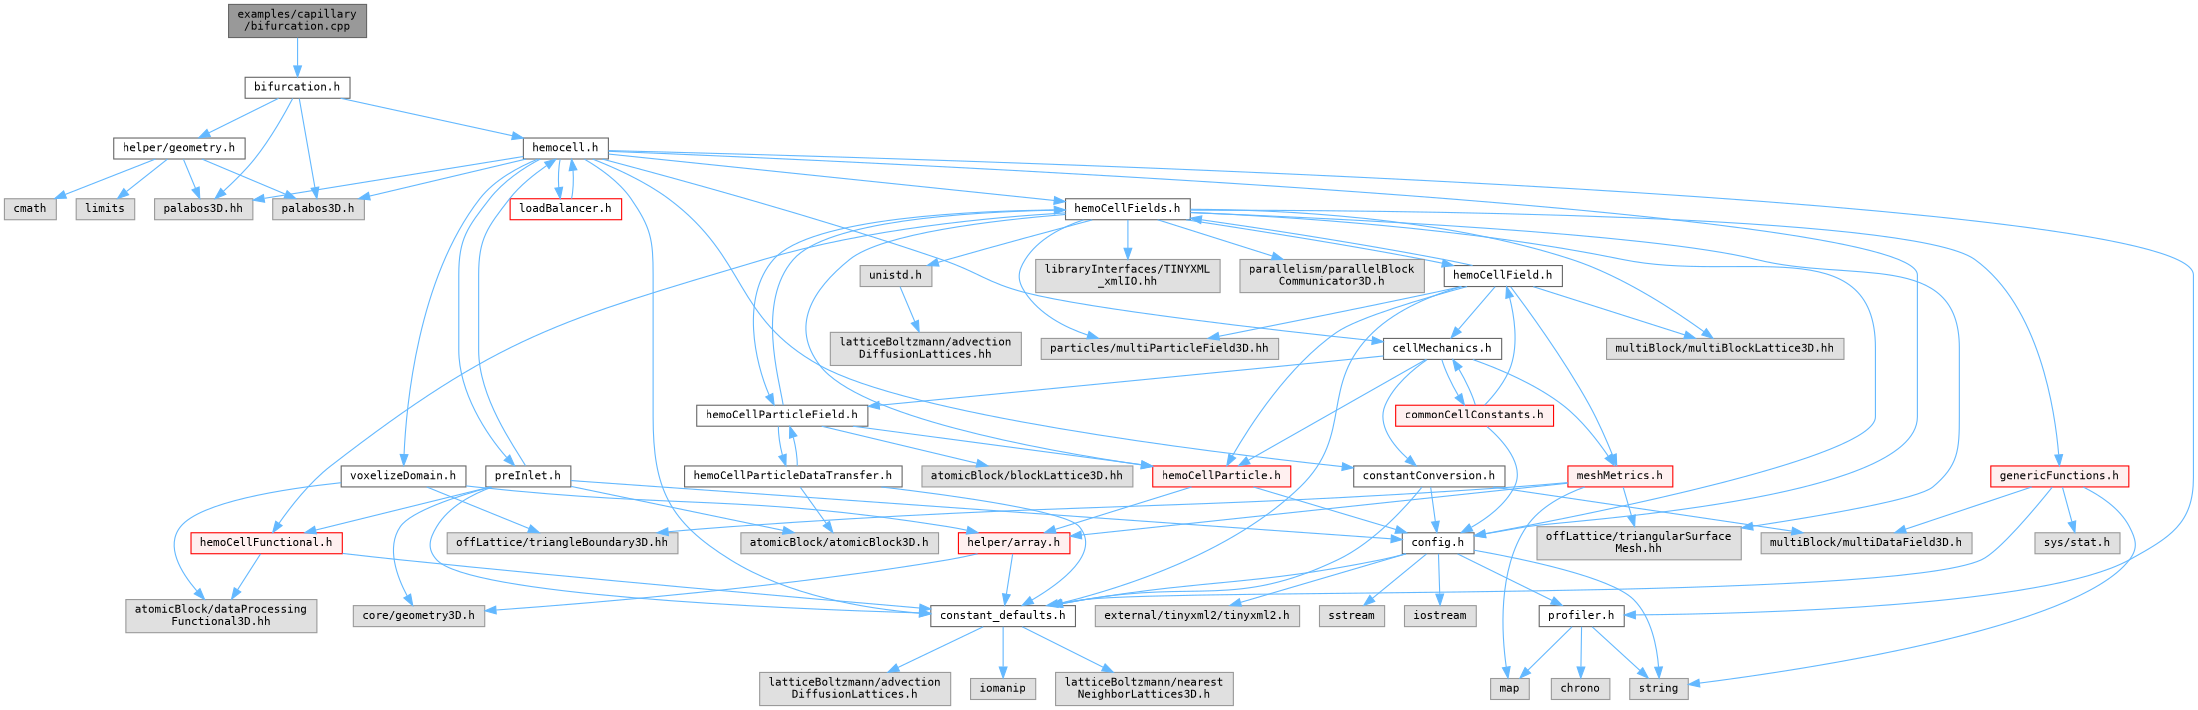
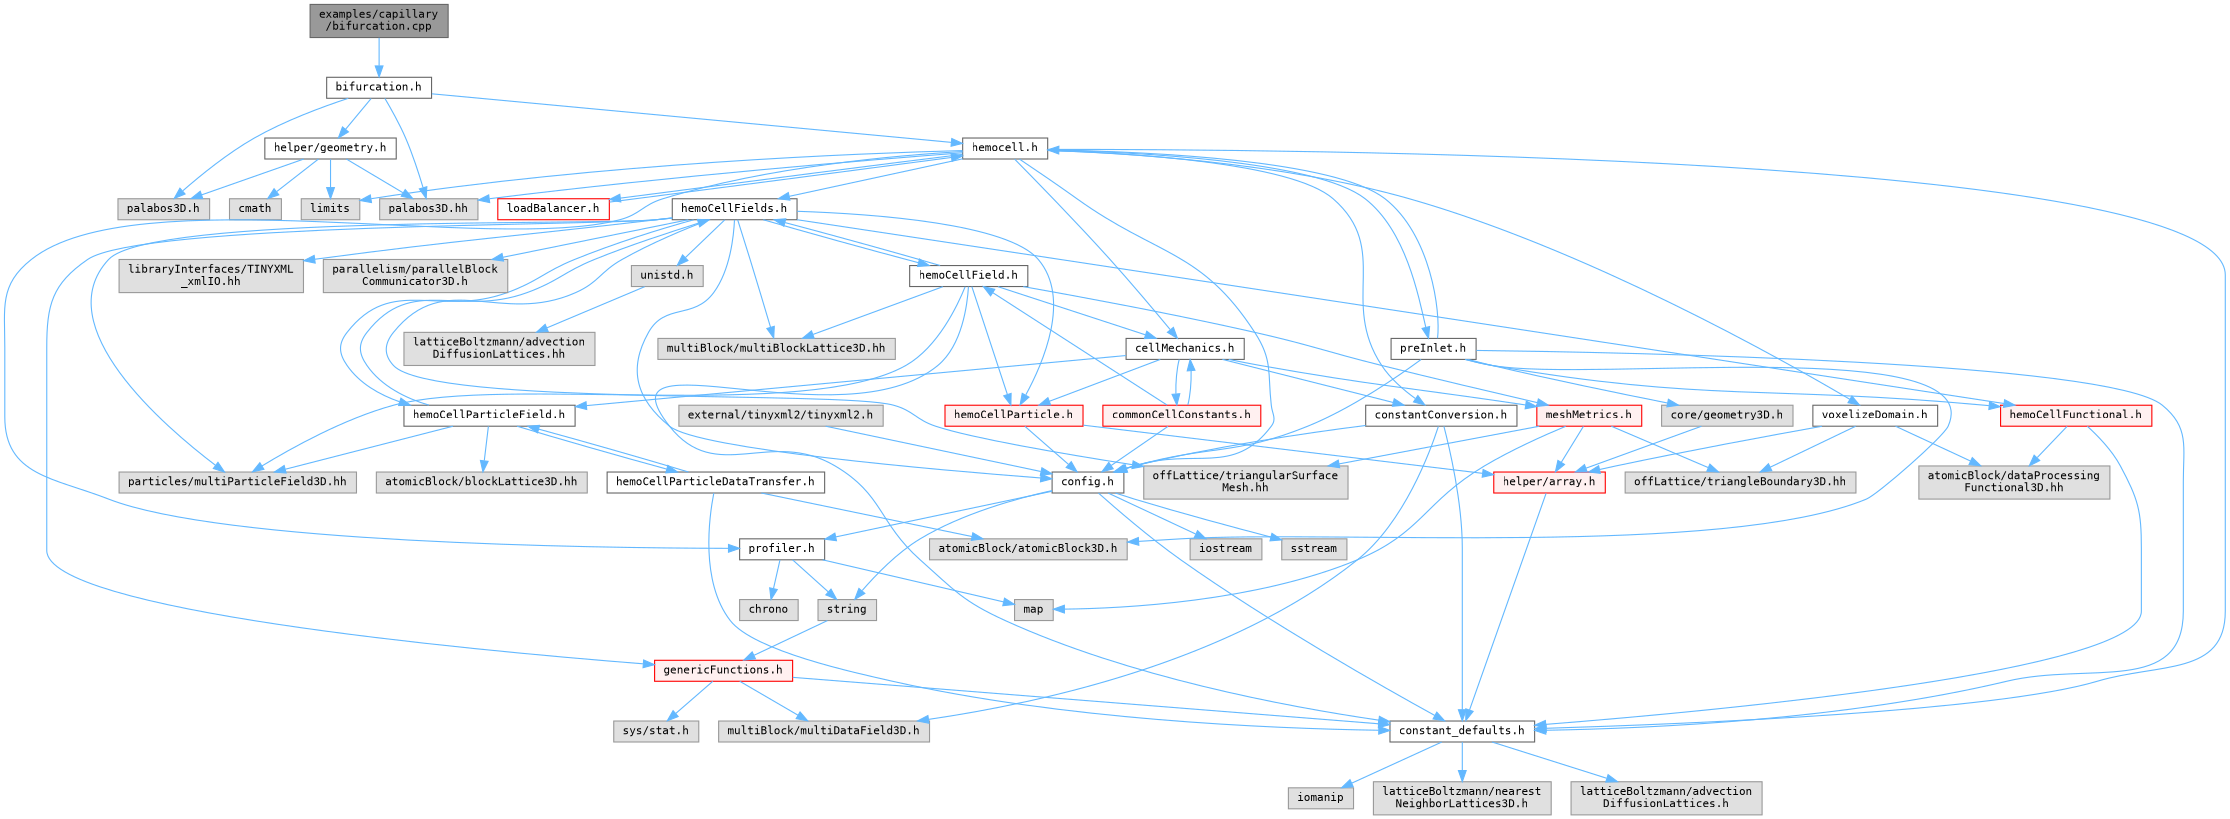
  digraph {
    fontname="DejaVu Sans Mono"
    node [color=grey60 fillcolor="#E0E0E0" fontname="DejaVu Sans Mono" fontsize=10 shape=box style=filled]
    edge [color=steelblue1 fontname="DejaVu Sans Mono" fontsize=10 labelfontname=Helvetica labelfontsize=10 style=solid]
    n1 [color=gray40 fillcolor=grey60 fontcolor=black height=0.2 label="examples/capillary\l/bifurcation.cpp" width=0.4]
    n2 [color=grey40 fillcolor=white height=0.2 label="bifurcation.h" width=0.4]
    n3 [color=grey40 fillcolor=white height=0.2 label="helper/geometry.h" width=0.4]
    n4 [height=0.2 label="palabos3D.h" width=0.4]
    n5 [height=0.2 label="palabos3D.hh" width=0.4]
    n6 [color=grey40 fillcolor=white height=0.2 label="hemocell.h" width=0.4]
    n7 [height=0.2 label=cmath width=0.4]
    n8 [height=0.2 label=limits width=0.4]
    n9 [color=grey40 fillcolor=white height=0.2 label="constant_defaults.h" width=0.4]
    n10 [color=grey40 fillcolor=white height=0.2 label="config.h" width=0.4]
    n11 [color=grey40 fillcolor=white height=0.2 label="profiler.h" width=0.4]
    n12 [color=grey40 fillcolor=white height=0.2 label="hemoCellFields.h" width=0.4]
    n13 [color=grey40 fillcolor=white height=0.2 label="cellMechanics.h" width=0.4]
    n14 [color=grey40 fillcolor=white height=0.2 label="constantConversion.h" width=0.4]
    n15 [color=red fillcolor=white height=0.2 label="loadBalancer.h" width=0.4]
    n16 [color=grey40 fillcolor=white height=0.2 label="preInlet.h" width=0.4]
    n17 [color=grey40 fillcolor=white height=0.2 label="voxelizeDomain.h" width=0.4]
    n18 [height=0.2 label=iomanip width=0.4]
    n19 [height=0.2 label="latticeBoltzmann/nearest\lNeighborLattices3D.h" width=0.4]
    n20 [height=0.2 label="latticeBoltzmann/advection\lDiffusionLattices.h" width=0.4]
    n21 [height=0.2 label=string width=0.4]
    n22 [height=0.2 label=iostream width=0.4]
    n23 [height=0.2 label="external/tinyxml2/tinyxml2.h" width=0.4]
    n24 [height=0.2 label=sstream width=0.4]
    n25 [height=0.2 label=chrono width=0.4]
    n26 [height=0.2 label=map width=0.4]
    n27 [color=grey40 fillcolor=white height=0.2 label="hemoCellParticleField.h" width=0.4]
    n28 [color=red fillcolor="#FFF0F0" height=0.2 label="hemoCellParticle.h" width=0.4]
    n29 [color=red fillcolor="#FFF0F0" height=0.2 label="genericFunctions.h" width=0.4]
    n30 [color=red fillcolor="#FFF0F0" height=0.2 label="hemoCellFunctional.h" width=0.4]
    n31 [color=grey40 fillcolor=white height=0.2 label="hemoCellField.h" width=0.4]
    n32 [height=0.2 label="offLattice/triangularSurface\lMesh.hh" width=0.4]
    n33 [height=0.2 label="multiBlock/multiBlockLattice3D.hh" width=0.4]
    n34 [height=0.2 label="particles/multiParticleField3D.hh" width=0.4]
    n35 [height=0.2 label="unistd.h" width=0.4]
    n36 [height=0.2 label="libraryInterfaces/TINYXML\l_xmlIO.hh" width=0.4]
    n37 [height=0.2 label="parallelism/parallelBlock\lCommunicator3D.h" width=0.4]
    n38 [color=red fillcolor="#FFF0F0" height=0.2 label="meshMetrics.h" width=0.4]
    n39 [color=red fillcolor="#FFF0F0" height=0.2 label="commonCellConstants.h" width=0.4]
    n40 [height=0.2 label="multiBlock/multiDataField3D.h" width=0.4]
    n41 [height=0.2 label="atomicBlock/atomicBlock3D.h" width=0.4]
    n42 [height=0.2 label="core/geometry3D.h" width=0.4]
    n43 [color=red fillcolor="#FFF0F0" height=0.2 label="helper/array.h" width=0.4]
    n44 [height=0.2 label="atomicBlock/dataProcessing\lFunctional3D.hh" width=0.4]
    n45 [height=0.2 label="offLattice/triangleBoundary3D.hh" width=0.4]
    n46 [color=grey40 fillcolor=white height=0.2 label="hemoCellParticleDataTransfer.h" width=0.4]
    n47 [height=0.2 label="atomicBlock/blockLattice3D.hh" width=0.4]
    n48 [height=0.2 label="sys/stat.h" width=0.4]
    n49 [height=0.2 label="latticeBoltzmann/advection\lDiffusionLattices.hh" width=0.4]
    n1 -> n2
    n2 -> n3
    n2 -> n4
    n2 -> n5
    n2 -> n6
    n3 -> n4
    n3 -> n5
    n3 -> n7
    n3 -> n8
-   n6 -> n4
+   n6 -> n8
    n6 -> n5
    n6 -> n9
    n6 -> n10
    n6 -> n11
    n6 -> n12
    n6 -> n13
    n6 -> n14
    n6 -> n15
    n6 -> n16
    n6 -> n17
    n9 -> n18
    n9 -> n19
    n9 -> n20
    n10 -> n9
    n10 -> n11
    n10 -> n21
    n10 -> n22
-   n10 -> n23
+   n23 -> n10
    n10 -> n24
    n11 -> n21
    n11 -> n25
    n11 -> n26
    n12 -> n10
    n12 -> n27
    n12 -> n28
    n12 -> n29
    n12 -> n30
    n12 -> n31
    n12 -> n32
    n12 -> n33
    n12 -> n34
    n12 -> n35
    n12 -> n36
    n12 -> n37
    n13 -> n14
    n13 -> n27
    n13 -> n28
    n13 -> n38
    n13 -> n39
    n14 -> n9
    n14 -> n10
    n14 -> n40
    n15 -> n6
    n16 -> n6
    n16 -> n9
    n16 -> n10
    n16 -> n30
    n16 -> n41
    n16 -> n42
    n17 -> n43
    n17 -> n44
    n17 -> n45
    n27 -> n12
-   n27 -> n28
+   n27 -> n34
    n27 -> n46
    n27 -> n47
    n28 -> n10
    n28 -> n43
    n29 -> n9
-   n29 -> n21
+   n21 -> n29
    n29 -> n40
    n29 -> n48
    n30 -> n9
    n30 -> n44
    n31 -> n9
    n31 -> n12
    n31 -> n13
    n31 -> n28
    n31 -> n33
    n31 -> n34
    n31 -> n38
    n35 -> n49
    n38 -> n26
    n38 -> n32
    n38 -> n43
    n38 -> n45
    n39 -> n10
    n39 -> n13
    n39 -> n31
    n43 -> n9
-   n43 -> n42
+   n42 -> n43
    n46 -> n9
    n46 -> n27
    n46 -> n41
  }
